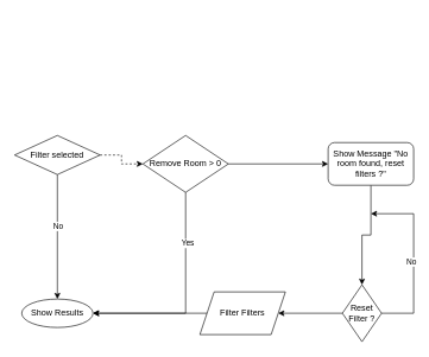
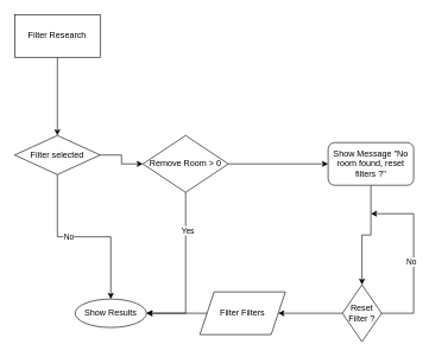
  <mxCell id="0" />
  <mxCell id="1" parent="0" />
- <mxCell id="4" style="edgeStyle=orthogonalEdgeStyle;rounded=0;orthogonalLoop=1;jettySize=auto;html=1;entryX=0;entryY=0.5;entryDx=0;entryDy=0;dashed=1;" edge="1" parent="1" source="7" target="12"><mxGeometry relative="1" as="geometry"><mxPoint x="160" y="230" as="targetPoint" /></mxGeometry></mxCell>
+ <mxCell id="2" style="edgeStyle=orthogonalEdgeStyle;rounded=0;orthogonalLoop=1;jettySize=auto;html=1;" edge="1" parent="1" source="3" target="7"><mxGeometry relative="1" as="geometry" /></mxCell>
+ <mxCell id="3" value="Filter Research" style="rounded=0;whiteSpace=wrap;html=1;" vertex="1" parent="1"><mxGeometry x="20" y="20" width="120" height="60" as="geometry" /></mxCell>
+ <mxCell id="4" style="edgeStyle=orthogonalEdgeStyle;rounded=0;orthogonalLoop=1;jettySize=auto;html=1;entryX=0;entryY=0.5;entryDx=0;entryDy=0;" edge="1" parent="1" source="7" target="12"><mxGeometry relative="1" as="geometry"><mxPoint x="160" y="230" as="targetPoint" /></mxGeometry></mxCell>
  <mxCell id="5" style="edgeStyle=orthogonalEdgeStyle;rounded=0;orthogonalLoop=1;jettySize=auto;html=1;entryX=0.5;entryY=0;entryDx=0;entryDy=0;" edge="1" parent="1" source="7" target="8"><mxGeometry relative="1" as="geometry" /></mxCell>
  <mxCell id="6" value="No" style="edgeLabel;html=1;align=center;verticalAlign=middle;resizable=0;points=[];" vertex="1" connectable="0" parent="5"><mxGeometry x="-0.173" relative="1" as="geometry"><mxPoint as="offset" /></mxGeometry></mxCell>
  <mxCell id="7" value="Filter selected" style="rhombus;whiteSpace=wrap;html=1;" vertex="1" parent="1"><mxGeometry x="20" y="190" width="120" height="55" as="geometry" /></mxCell>
- <mxCell id="8" value="Show Results" style="ellipse;whiteSpace=wrap;html=1;" vertex="1" parent="1"><mxGeometry x="30" y="420" width="100" height="40" as="geometry" /></mxCell>
+ <mxCell id="8" value="Show Results" style="ellipse;whiteSpace=wrap;html=1;" vertex="1" parent="1"><mxGeometry x="105" y="420" width="100" height="40" as="geometry" /></mxCell>
  <mxCell id="9" style="edgeStyle=orthogonalEdgeStyle;rounded=0;orthogonalLoop=1;jettySize=auto;html=1;entryX=1;entryY=0.5;entryDx=0;entryDy=0;exitX=0.5;exitY=1;exitDx=0;exitDy=0;" edge="1" parent="1" source="12" target="8"><mxGeometry relative="1" as="geometry" /></mxCell>
  <mxCell id="10" value="Yes" style="edgeLabel;html=1;align=center;verticalAlign=middle;resizable=0;points=[];" vertex="1" connectable="0" parent="9"><mxGeometry x="-0.527" y="2" relative="1" as="geometry"><mxPoint as="offset" /></mxGeometry></mxCell>
  <mxCell id="11" style="edgeStyle=orthogonalEdgeStyle;rounded=0;orthogonalLoop=1;jettySize=auto;html=1;entryX=0;entryY=0.5;entryDx=0;entryDy=0;" edge="1" parent="1" source="12" target="14"><mxGeometry relative="1" as="geometry"><mxPoint x="370" y="230" as="targetPoint" /></mxGeometry></mxCell>
  <mxCell id="12" value="Remove Room &amp;gt; 0" style="rhombus;whiteSpace=wrap;html=1;" vertex="1" parent="1"><mxGeometry x="200" y="190" width="120" height="80" as="geometry" /></mxCell>
  <mxCell id="13" style="edgeStyle=orthogonalEdgeStyle;rounded=0;orthogonalLoop=1;jettySize=auto;html=1;" edge="1" parent="1" source="14" target="18"><mxGeometry relative="1" as="geometry" /></mxCell>
  <mxCell id="14" value="Show Message &quot;No room found, reset filters ?&quot;" style="rounded=1;whiteSpace=wrap;html=1;" vertex="1" parent="1"><mxGeometry x="460" y="200" width="120" height="60" as="geometry" /></mxCell>
  <mxCell id="15" style="edgeStyle=orthogonalEdgeStyle;rounded=0;orthogonalLoop=1;jettySize=auto;html=1;" edge="1" parent="1" source="20" target="8"><mxGeometry relative="1" as="geometry" /></mxCell>
  <mxCell id="16" style="edgeStyle=orthogonalEdgeStyle;rounded=0;orthogonalLoop=1;jettySize=auto;html=1;exitX=1;exitY=0.5;exitDx=0;exitDy=0;" edge="1" parent="1" source="18"><mxGeometry relative="1" as="geometry"><mxPoint x="520" y="300" as="targetPoint" /><Array as="points"><mxPoint x="580" y="440" /><mxPoint x="580" y="300" /></Array></mxGeometry></mxCell>
  <mxCell id="17" value="No" style="edgeLabel;html=1;align=center;verticalAlign=middle;resizable=0;points=[];" vertex="1" connectable="0" parent="16"><mxGeometry x="-0.036" y="4" relative="1" as="geometry"><mxPoint as="offset" /></mxGeometry></mxCell>
  <mxCell id="18" value="Reset Filter ?" style="rhombus;whiteSpace=wrap;html=1;" vertex="1" parent="1"><mxGeometry x="480" y="400" width="55" height="80" as="geometry" /></mxCell>
  <mxCell id="19" value="" style="edgeStyle=orthogonalEdgeStyle;rounded=0;orthogonalLoop=1;jettySize=auto;html=1;entryX=1;entryY=0.5;entryDx=0;entryDy=0;" edge="1" parent="1" source="18" target="20"><mxGeometry relative="1" as="geometry"><mxPoint x="480" y="440" as="sourcePoint" /><mxPoint x="410" y="440" as="targetPoint" /></mxGeometry></mxCell>
  <mxCell id="20" value="Filter Filters" style="shape=parallelogram;perimeter=parallelogramPerimeter;whiteSpace=wrap;html=1;fixedSize=1;" vertex="1" parent="1"><mxGeometry x="280" y="410" width="120" height="60" as="geometry" /></mxCell>
